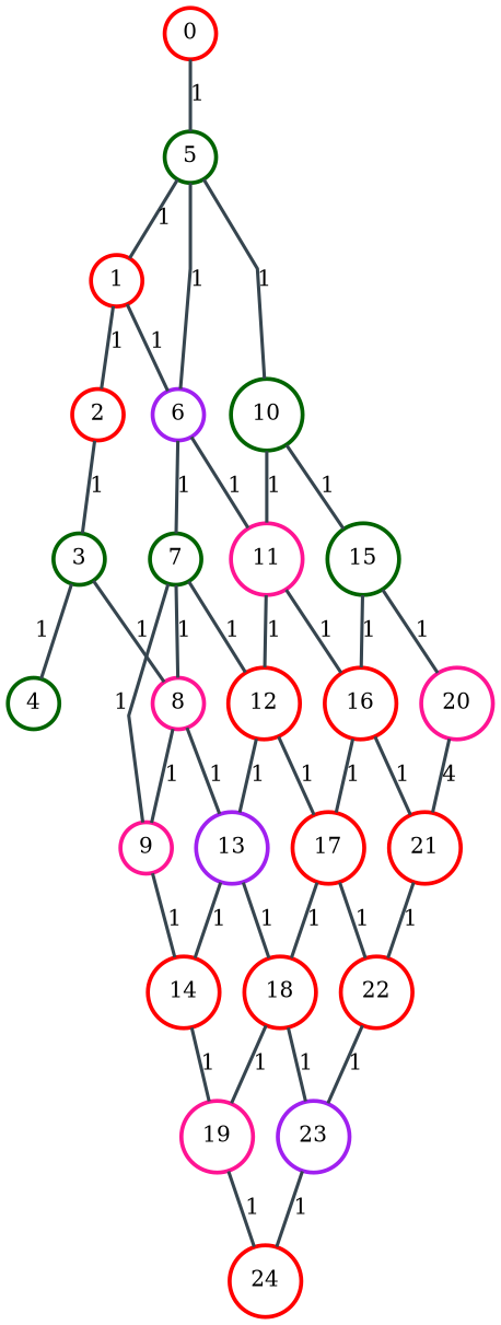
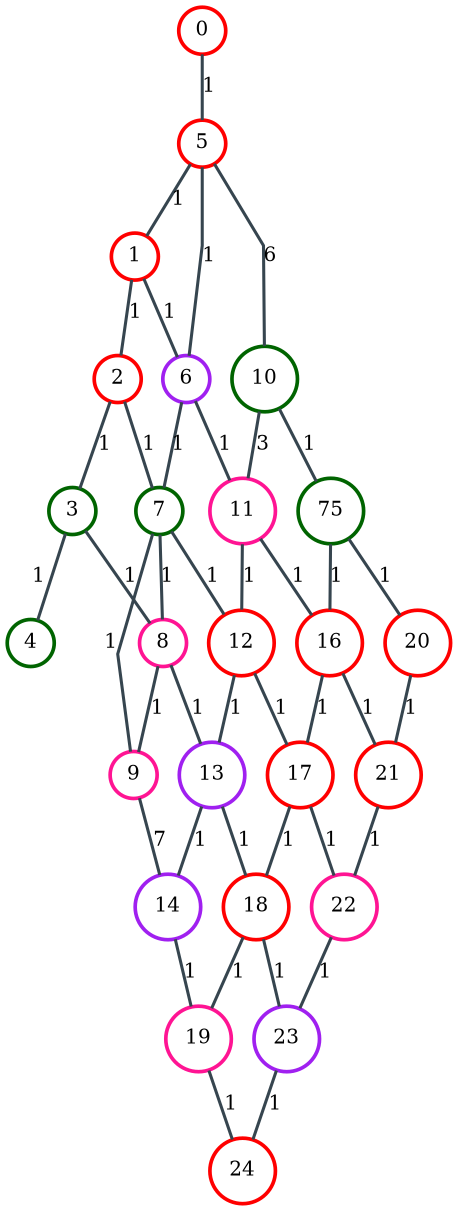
  graph {
    bgcolor=white
    rankdir=TB
    splines=false
    node [color=red fillcolor="#FFFFFF" fontcolor=black fontsize=16 penwidth=3 shape=circle style=filled]
    edge [color="#36454F" fontcolor=black fontsize=16 penwidth=2.5 style=solid]
    0
-   5 [color=darkgreen]
+   5
    1
    2
    6 [color=purple]
    10 [color=darkgreen]
    3 [color=darkgreen]
    7 [color=darkgreen]
    11 [color=deeppink]
    4 [color=darkgreen]
    8 [color=deeppink]
    9 [color=deeppink]
    12
    13 [color=purple]
-   14
-   15 [color=darkgreen]
+   14 [color=purple]
+   15 [color=darkgreen label=75]
    16
    17
    18
    19 [color=deeppink]
-   20 [color=deeppink]
+   20
    21
-   22
+   22 [color=deeppink]
    23 [color=purple]
    24
    0 -- 5 [label=1]
    5 -- 1 [label=1]
    5 -- 6 [label=1]
-   5 -- 10 [label=1]
+   5 -- 10 [label=6]
    1 -- 2 [label=1]
    1 -- 6 [label=1]
    2 -- 3 [label=1]
+   2 -- 7 [label=1]
    6 -- 7 [label=1]
    6 -- 11 [label=1]
-   10 -- 11 [label=1]
+   10 -- 11 [label=3]
    10 -- 15 [label=1]
    3 -- 4 [label=1]
    3 -- 8 [label=1]
    7 -- 8 [label=1]
    7 -- 9 [label=1]
    7 -- 12 [label=1]
    11 -- 12 [label=1]
    11 -- 16 [label=1]
    8 -- 9 [label=1]
    8 -- 13 [label=1]
-   9 -- 14 [label=1]
+   9 -- 14 [label=7]
    12 -- 13 [label=1]
    12 -- 17 [label=1]
    13 -- 14 [label=1]
    13 -- 18 [label=1]
    14 -- 19 [label=1]
    15 -- 16 [label=1]
    15 -- 20 [label=1]
    16 -- 17 [label=1]
    16 -- 21 [label=1]
    17 -- 18 [label=1]
    17 -- 22 [label=1]
    18 -- 19 [label=1]
    18 -- 23 [label=1]
    19 -- 24 [label=1]
-   20 -- 21 [label=4]
+   20 -- 21 [label=1]
    21 -- 22 [label=1]
    22 -- 23 [label=1]
    23 -- 24 [label=1]
  }
